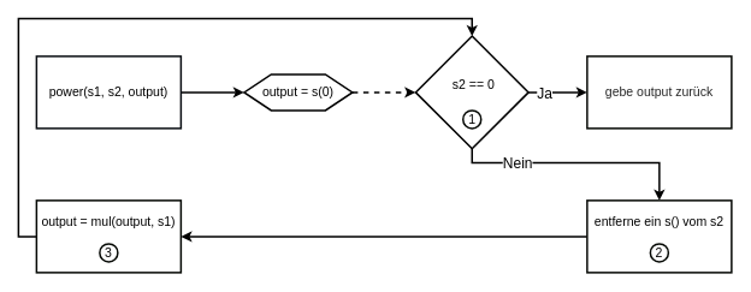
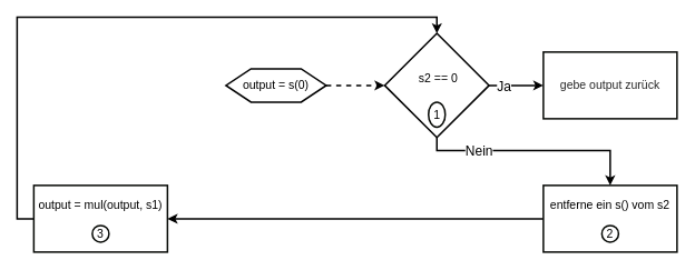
  <mxCell id="0" />
  <mxCell id="1" parent="0" />
- <mxCell id="2" style="edgeStyle=orthogonalEdgeStyle;rounded=0;orthogonalLoop=1;jettySize=auto;html=1;entryX=0;entryY=0.5;entryDx=0;entryDy=0;strokeWidth=2;" parent="1" source="3" target="12" edge="1"><mxGeometry relative="1" as="geometry" /></mxCell>
- <mxCell id="3" value="&lt;font style=&quot;font-size: 14px&quot;&gt;power(s1, s2, output)&lt;/font&gt;" style="rounded=0;whiteSpace=wrap;html=1;strokeWidth=2;fillColor=none;strokeColor=#0B0F14;" parent="1" vertex="1"><mxGeometry x="40" y="62" width="160" height="80" as="geometry" /></mxCell>
  <mxCell id="4" value="&lt;span style=&quot;font-size: 14px&quot;&gt;&lt;font color=&quot;#262626&quot;&gt;gebe output zurück&lt;/font&gt;&lt;/span&gt;" style="rounded=0;whiteSpace=wrap;html=1;strokeWidth=2;fillColor=none;strokeColor=#070A06;" parent="1" vertex="1"><mxGeometry x="650" y="62" width="160" height="80" as="geometry" /></mxCell>
  <mxCell id="5" style="edgeStyle=orthogonalEdgeStyle;rounded=0;orthogonalLoop=1;jettySize=auto;html=1;entryX=0;entryY=0.5;entryDx=0;entryDy=0;strokeWidth=2;" parent="1" source="9" target="4" edge="1"><mxGeometry relative="1" as="geometry" /></mxCell>
  <mxCell id="6" value="&lt;font style=&quot;font-size: 16px&quot;&gt;Ja&lt;/font&gt;" style="text;html=1;align=center;verticalAlign=middle;resizable=0;points=[];labelBackgroundColor=#ffffff;" parent="5" vertex="1" connectable="0"><mxGeometry x="-0.015" relative="1" as="geometry"><mxPoint x="-14.5" as="offset" /></mxGeometry></mxCell>
  <mxCell id="7" style="edgeStyle=orthogonalEdgeStyle;rounded=0;orthogonalLoop=1;jettySize=auto;html=1;entryX=0.5;entryY=0;entryDx=0;entryDy=0;strokeWidth=2;" edge="1" parent="1" source="9" target="15"><mxGeometry relative="1" as="geometry"><mxPoint x="730" y="199.5" as="targetPoint" /><Array as="points"><mxPoint x="523" y="180" /><mxPoint x="730" y="180" /></Array></mxGeometry></mxCell>
  <mxCell id="8" value="&lt;font style=&quot;font-size: 16px&quot;&gt;Nein&lt;/font&gt;" style="edgeLabel;html=1;align=center;verticalAlign=middle;resizable=0;points=[];" vertex="1" connectable="0" parent="7"><mxGeometry x="0.111" y="2" relative="1" as="geometry"><mxPoint x="-82" y="2" as="offset" /></mxGeometry></mxCell>
  <mxCell id="9" value="&lt;span style=&quot;font-size: 14px&quot;&gt;&amp;nbsp;s2 == 0&lt;br&gt;&lt;br&gt;&lt;/span&gt;" style="rhombus;whiteSpace=wrap;html=1;comic=0;strokeWidth=2;fillColor=none;" parent="1" vertex="1"><mxGeometry x="460" y="39.5" width="125" height="125" as="geometry" /></mxCell>
  <mxCell id="10" style="edgeStyle=orthogonalEdgeStyle;rounded=0;orthogonalLoop=1;jettySize=auto;html=1;entryX=1;entryY=0.5;entryDx=0;entryDy=0;strokeWidth=2;exitX=0;exitY=0.5;exitDx=0;exitDy=0;" parent="1" source="15" target="17" edge="1"><mxGeometry relative="1" as="geometry"><mxPoint x="660" y="262" as="sourcePoint" /><mxPoint x="390" y="262" as="targetPoint" /></mxGeometry></mxCell>
  <mxCell id="11" style="edgeStyle=orthogonalEdgeStyle;rounded=0;orthogonalLoop=1;jettySize=auto;html=1;entryX=0;entryY=0.5;entryDx=0;entryDy=0;strokeWidth=2;dashed=1;" parent="1" source="12" target="9" edge="1"><mxGeometry relative="1" as="geometry" /></mxCell>
  <mxCell id="12" value="&lt;font style=&quot;font-size: 14px&quot;&gt;output = s(0)&lt;/font&gt;" style="shape=hexagon;perimeter=hexagonPerimeter2;whiteSpace=wrap;html=1;strokeWidth=2;fillColor=none;" parent="1" vertex="1"><mxGeometry x="270" y="82" width="120" height="40" as="geometry" /></mxCell>
- <mxCell id="13" value="&lt;font style=&quot;font-size: 14px&quot;&gt;1&lt;/font&gt;" style="ellipse;whiteSpace=wrap;html=1;strokeColor=#070A06;strokeWidth=2;gradientColor=#ffffff;fillColor=none;" parent="1" vertex="1"><mxGeometry x="512.5" y="122" width="20" height="20" as="geometry" /></mxCell>
+ <mxCell id="13" value="&lt;font style=&quot;font-size: 14px&quot;&gt;1&lt;/font&gt;" style="ellipse;whiteSpace=wrap;html=1;strokeColor=#070A06;strokeWidth=2;gradientColor=#ffffff;fillColor=none;" parent="1" vertex="1"><mxGeometry x="512.5" y="122" width="20" height="30" as="geometry" /></mxCell>
  <mxCell id="14" style="edgeStyle=orthogonalEdgeStyle;rounded=0;orthogonalLoop=1;jettySize=auto;html=1;strokeWidth=2;exitX=0;exitY=0.5;exitDx=0;exitDy=0;entryX=0.5;entryY=0;entryDx=0;entryDy=0;" parent="1" target="9" edge="1"><mxGeometry relative="1" as="geometry"><mxPoint x="312.5" y="39.5" as="targetPoint" /><mxPoint x="40" y="262" as="sourcePoint" /><Array as="points"><mxPoint x="20" y="262" /><mxPoint x="20" y="20" /><mxPoint x="523" y="20" /></Array></mxGeometry></mxCell>
  <mxCell id="15" value="&lt;span style=&quot;font-size: 14px&quot;&gt;entferne ein s() vom s2&lt;br&gt;&lt;br&gt;&lt;/span&gt;&lt;span style=&quot;font-family: monospace ; font-size: 0px&quot;&gt;%3CmxGraphModel%3E%3Croot%3E%3CmxCell%20id%3D%220%22%2F%3E%3CmxCell%20id%3D%221%22%20parent%3D%220%22%2F%3E%3CmxCell%20id%3D%222%22%20value%3D%22%26lt%3Bfont%20style%3D%26quot%3Bfont-size%3A%2014px%26quot%3B%26gt%3B1%26lt%3B%2Ffont%26gt%3B%22%20style%3D%22ellipse%3BwhiteSpace%3Dwrap%3Bhtml%3D1%3BstrokeColor%3D%23070A06%3BstrokeWidth%3D2%3BgradientColor%3D%23ffffff%3BfillColor%3Dnone%3B%22%20vertex%3D%221%22%20parent%3D%221%22%3E%3CmxGeometry%20x%3D%22512.5%22%20y%3D%22142%22%20width%3D%2220%22%20height%3D%2220%22%20as%3D%22geometry%22%2F%3E%3C%2FmxCell%3E%3C%2Froot%3E%3C%2FmxGraphModel%3E&lt;/span&gt;&lt;font color=&quot;#262626&quot;&gt;&lt;span style=&quot;font-size: 14px&quot;&gt;&lt;br&gt;&lt;/span&gt;&lt;/font&gt;" style="rounded=0;whiteSpace=wrap;html=1;strokeWidth=2;fillColor=none;strokeColor=#070A06;" parent="1" vertex="1"><mxGeometry x="650" y="222" width="160" height="80" as="geometry" /></mxCell>
  <mxCell id="16" value="&lt;font style=&quot;font-size: 14px&quot;&gt;2&lt;/font&gt;" style="ellipse;whiteSpace=wrap;html=1;strokeColor=#070A06;strokeWidth=2;gradientColor=#ffffff;fillColor=none;" parent="1" vertex="1"><mxGeometry x="720" y="270" width="20" height="20" as="geometry" /></mxCell>
  <mxCell id="17" value="&lt;span style=&quot;font-size: 14px&quot;&gt;output = mul(output, s1)&lt;br&gt;&lt;/span&gt;&lt;font color=&quot;#262626&quot;&gt;&lt;span style=&quot;font-size: 14px&quot;&gt;&lt;br&gt;&lt;br&gt;&lt;/span&gt;&lt;/font&gt;" style="rounded=0;whiteSpace=wrap;html=1;strokeWidth=2;fillColor=none;strokeColor=#070A06;" vertex="1" parent="1"><mxGeometry x="40" y="222" width="160" height="80" as="geometry" /></mxCell>
  <mxCell id="18" value="&lt;font style=&quot;font-size: 14px&quot;&gt;3&lt;/font&gt;" style="ellipse;whiteSpace=wrap;html=1;strokeColor=#070A06;strokeWidth=2;gradientColor=#ffffff;fillColor=none;" vertex="1" parent="1"><mxGeometry x="110" y="270" width="20" height="20" as="geometry" /></mxCell>
